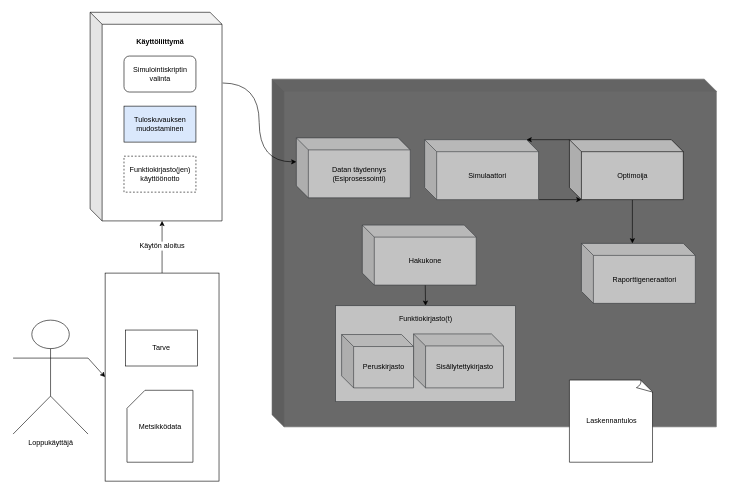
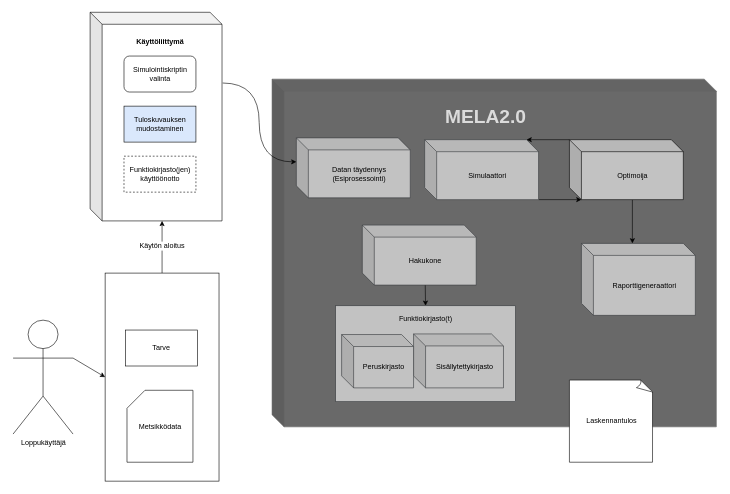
  <mxCell id="0" />
  <mxCell id="1" parent="0" />
  <mxCell id="2" value="Käytön aloitus" style="edgeStyle=none;rounded=0;orthogonalLoop=1;jettySize=auto;html=1;exitX=0.5;exitY=0;exitDx=0;exitDy=0;entryX=0;entryY=0;entryDx=120;entryDy=348;entryPerimeter=0;fontSize=12;fontColor=#000000;" parent="1" source="18" target="28" edge="1"><mxGeometry x="0.035" relative="1" as="geometry"><mxPoint as="offset" /></mxGeometry></mxCell>
  <mxCell id="3" style="edgeStyle=none;rounded=0;orthogonalLoop=1;jettySize=auto;html=1;exitX=1;exitY=0.333;exitDx=0;exitDy=0;exitPerimeter=0;fontSize=12;fontColor=#000000;entryX=0;entryY=0.5;entryDx=0;entryDy=0;" parent="1" source="4" target="18" edge="1"><mxGeometry relative="1" as="geometry" /></mxCell>
- <mxCell id="4" value="Loppukäyttäjä" style="shape=umlActor;verticalLabelPosition=bottom;labelBackgroundColor=#ffffff;verticalAlign=top;html=1;outlineConnect=0;fontSize=12;" parent="1" vertex="1"><mxGeometry x="20.5" y="533.5" width="125" height="190" as="geometry" /></mxCell>
+ <mxCell id="4" value="Loppukäyttäjä" style="shape=umlActor;verticalLabelPosition=bottom;labelBackgroundColor=#ffffff;verticalAlign=top;html=1;outlineConnect=0;fontSize=12;" parent="1" vertex="1"><mxGeometry x="20.5" y="533.5" width="100" height="190" as="geometry" /></mxCell>
  <mxCell id="5" value="" style="shape=cube;whiteSpace=wrap;html=1;boundedLbl=1;backgroundOutline=1;darkOpacity=0.05;darkOpacity2=0.1;fontSize=12;fillColor=#696969;strokeColor=#666666;fontColor=#333333;" parent="1" vertex="1"><mxGeometry x="452.5" y="131.5" width="741" height="580" as="geometry" /></mxCell>
- <mxCell id="7" value="Raporttigeneraattori" style="shape=cube;whiteSpace=wrap;html=1;boundedLbl=1;backgroundOutline=1;darkOpacity=0.05;darkOpacity2=0.1;fontSize=12;fillColor=#C2C2C2;strokeColor=#36393d;" parent="1" vertex="1"><mxGeometry x="968.5" y="405.5" width="190" height="100" as="geometry" /></mxCell>
+ <mxCell id="6" value="MELA2.0" style="text;html=1;strokeColor=none;fillColor=none;align=center;verticalAlign=middle;whiteSpace=wrap;rounded=0;fontSize=32;fontColor=#DBDBDB;fontStyle=1" parent="1" vertex="1"><mxGeometry x="728.5" y="170" width="160" height="50" as="geometry" /></mxCell>
+ <mxCell id="7" value="Raporttigeneraattori" style="shape=cube;whiteSpace=wrap;html=1;boundedLbl=1;backgroundOutline=1;darkOpacity=0.05;darkOpacity2=0.1;fontSize=12;fillColor=#C2C2C2;strokeColor=#36393d;" parent="1" vertex="1"><mxGeometry x="968.5" y="405.5" width="190" height="120" as="geometry" /></mxCell>
  <mxCell id="8" style="edgeStyle=none;rounded=0;orthogonalLoop=1;jettySize=auto;html=1;exitX=1;exitY=1;exitDx=0;exitDy=0;exitPerimeter=0;entryX=0;entryY=0;entryDx=20;entryDy=100;entryPerimeter=0;fontSize=12;fontColor=#000000;" parent="1" source="9" target="14" edge="1"><mxGeometry relative="1" as="geometry" /></mxCell>
  <mxCell id="9" value="Simulaattori" style="shape=cube;whiteSpace=wrap;html=1;boundedLbl=1;backgroundOutline=1;darkOpacity=0.05;darkOpacity2=0.1;fontSize=12;fillColor=#C2C2C2;strokeColor=#36393d;" parent="1" vertex="1"><mxGeometry x="707" y="232.5" width="190" height="100" as="geometry" /></mxCell>
  <mxCell id="10" value="" style="edgeStyle=none;rounded=0;orthogonalLoop=1;jettySize=auto;html=1;exitX=0;exitY=0;exitDx=105;exitDy=100;exitPerimeter=0;entryX=0.5;entryY=0;entryDx=0;entryDy=0;fontSize=12;fontColor=#000000;" parent="1" source="11" target="23" edge="1"><mxGeometry x="0.033" relative="1" as="geometry"><mxPoint as="offset" /></mxGeometry></mxCell>
  <mxCell id="11" value="Hakukone" style="shape=cube;whiteSpace=wrap;html=1;boundedLbl=1;backgroundOutline=1;darkOpacity=0.05;darkOpacity2=0.1;fontSize=12;fillColor=#C2C2C2;strokeColor=#36393d;" parent="1" vertex="1"><mxGeometry x="603" y="375" width="190" height="100" as="geometry" /></mxCell>
  <mxCell id="12" style="edgeStyle=none;rounded=0;orthogonalLoop=1;jettySize=auto;html=1;exitX=0;exitY=0;exitDx=0;exitDy=0;exitPerimeter=0;entryX=0;entryY=0;entryDx=170;entryDy=0;entryPerimeter=0;fontSize=12;fontColor=#000000;" parent="1" source="14" target="9" edge="1"><mxGeometry relative="1" as="geometry" /></mxCell>
  <mxCell id="13" style="edgeStyle=none;rounded=0;orthogonalLoop=1;jettySize=auto;html=1;exitX=0;exitY=0;exitDx=105;exitDy=100;exitPerimeter=0;entryX=0;entryY=0;entryDx=85;entryDy=0;entryPerimeter=0;fontSize=12;fontColor=#000000;" parent="1" source="14" target="7" edge="1"><mxGeometry relative="1" as="geometry" /></mxCell>
  <mxCell id="14" value="Optimoija" style="shape=cube;whiteSpace=wrap;html=1;boundedLbl=1;backgroundOutline=1;darkOpacity=0.05;darkOpacity2=0.1;fontSize=12;fillColor=#C2C2C2;strokeColor=#000000;" parent="1" vertex="1"><mxGeometry x="948.5" y="232.5" width="190" height="100" as="geometry" /></mxCell>
  <mxCell id="15" value="" style="group;fontSize=12;" parent="1" vertex="1" connectable="0"><mxGeometry x="626.5" y="523" width="300" height="160" as="geometry" /></mxCell>
  <mxCell id="16" value="Laskennantulos" style="whiteSpace=wrap;html=1;shape=mxgraph.basic.document;fontSize=12;" parent="1" vertex="1"><mxGeometry x="948.5" y="633.5" width="140" height="137" as="geometry" /></mxCell>
  <mxCell id="17" value="" style="group;fontSize=12;" parent="1" vertex="1" connectable="0"><mxGeometry x="174" y="455" width="190" height="347" as="geometry" /></mxCell>
  <mxCell id="18" value="" style="rounded=0;whiteSpace=wrap;html=1;fillColor=#ffffff;fontSize=12;fontColor=#000000;" parent="17" vertex="1"><mxGeometry width="190" height="347" as="geometry" /></mxCell>
  <mxCell id="19" value="Metsikködata" style="shape=card;whiteSpace=wrap;html=1;fontSize=12;" parent="17" vertex="1"><mxGeometry x="36.5" y="195.5" width="110" height="120" as="geometry" /></mxCell>
  <mxCell id="20" value="Tarve" style="rounded=0;whiteSpace=wrap;html=1;fillColor=#ffffff;fontSize=12;fontColor=#000000;" parent="17" vertex="1"><mxGeometry x="34" y="95" width="120" height="60" as="geometry" /></mxCell>
  <mxCell id="21" value="&lt;div style=&quot;font-size: 12px;&quot;&gt;Datan täydennys&lt;/div&gt;&lt;div style=&quot;font-size: 12px;&quot;&gt;(Esiprosessointi)&lt;br style=&quot;font-size: 12px;&quot;&gt;&lt;/div&gt;" style="shape=cube;whiteSpace=wrap;html=1;boundedLbl=1;backgroundOutline=1;darkOpacity=0.05;darkOpacity2=0.1;fontSize=12;fillColor=#C2C2C2;strokeColor=#36393d;" parent="1" vertex="1"><mxGeometry x="493" y="229.5" width="190" height="100" as="geometry" /></mxCell>
  <mxCell id="22" value="" style="group;fontSize=12;" parent="1" vertex="1" connectable="0"><mxGeometry x="558.5" y="509.5" width="300" height="160" as="geometry" /></mxCell>
  <mxCell id="23" value="" style="rounded=0;whiteSpace=wrap;html=1;fillColor=#C2C2C2;fontSize=12;strokeColor=#36393d;" parent="22" vertex="1"><mxGeometry width="300" height="160" as="geometry" /></mxCell>
  <mxCell id="24" value="Sisällytettykirjasto" style="shape=cube;whiteSpace=wrap;html=1;boundedLbl=1;backgroundOutline=1;darkOpacity=0.05;darkOpacity2=0.1;fontSize=12;fillColor=#C2C2C2;strokeColor=#36393d;" parent="22" vertex="1"><mxGeometry x="130" y="47" width="150" height="90" as="geometry" /></mxCell>
  <mxCell id="25" value="Peruskirjasto" style="shape=cube;whiteSpace=wrap;html=1;boundedLbl=1;backgroundOutline=1;darkOpacity=0.05;darkOpacity2=0.1;fontSize=12;fillColor=#C2C2C2;strokeColor=#36393d;" parent="22" vertex="1"><mxGeometry x="10" y="48" width="120" height="89" as="geometry" /></mxCell>
  <mxCell id="26" value="Funktiokirjasto(t)" style="text;html=1;strokeColor=none;fillColor=none;align=center;verticalAlign=middle;whiteSpace=wrap;rounded=0;fontSize=12;fontColor=#000000;" parent="22" vertex="1"><mxGeometry x="130" y="11" width="40" height="20" as="geometry" /></mxCell>
  <mxCell id="27" style="rounded=0;orthogonalLoop=1;jettySize=auto;html=1;exitX=1.005;exitY=0.339;exitDx=0;exitDy=0;exitPerimeter=0;entryX=0;entryY=0;entryDx=0;entryDy=40;entryPerimeter=0;strokeColor=#000000;edgeStyle=orthogonalEdgeStyle;curved=1;" parent="1" source="28" target="21" edge="1"><mxGeometry relative="1" as="geometry" /></mxCell>
  <mxCell id="28" value="" style="shape=cube;whiteSpace=wrap;html=1;boundedLbl=1;backgroundOutline=1;darkOpacity=0.05;darkOpacity2=0.1;fontSize=12;" parent="1" vertex="1"><mxGeometry x="149" y="20" width="220" height="348" as="geometry" /></mxCell>
  <mxCell id="29" value="Käyttöliittymä" style="text;html=1;strokeColor=none;fillColor=none;align=center;verticalAlign=middle;whiteSpace=wrap;rounded=0;fontSize=12;fontColor=#000000;fontStyle=1" parent="1" vertex="1"><mxGeometry x="235.5" y="60" width="60" height="20" as="geometry" /></mxCell>
  <mxCell id="30" value="Funktiokirjasto(jen) käyttöönotto" style="rounded=0;whiteSpace=wrap;html=1;fontSize=12;dashed=1;" parent="1" vertex="1"><mxGeometry x="205.5" y="260" width="120" height="60" as="geometry" /></mxCell>
  <mxCell id="31" value="&lt;div&gt;Simulointiskriptin valinta&lt;/div&gt;" style="whiteSpace=wrap;html=1;fontSize=12;rounded=1;" parent="1" vertex="1"><mxGeometry x="205.5" y="93" width="120" height="60" as="geometry" /></mxCell>
  <mxCell id="32" value="Tuloskuvauksen mudostaminen" style="rounded=0;whiteSpace=wrap;html=1;fontSize=12;fillColor=#dae8fc;" parent="1" vertex="1"><mxGeometry x="205.5" y="176.5" width="120" height="60" as="geometry" /></mxCell>
